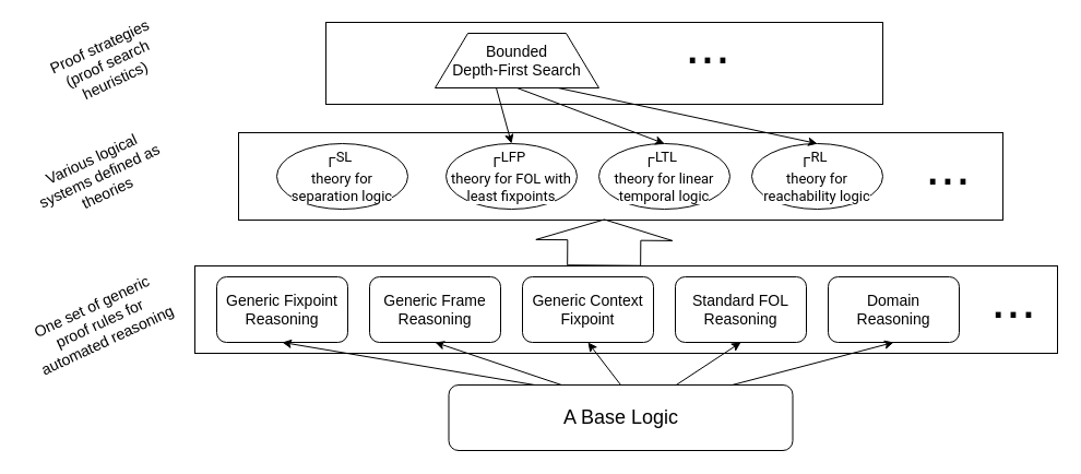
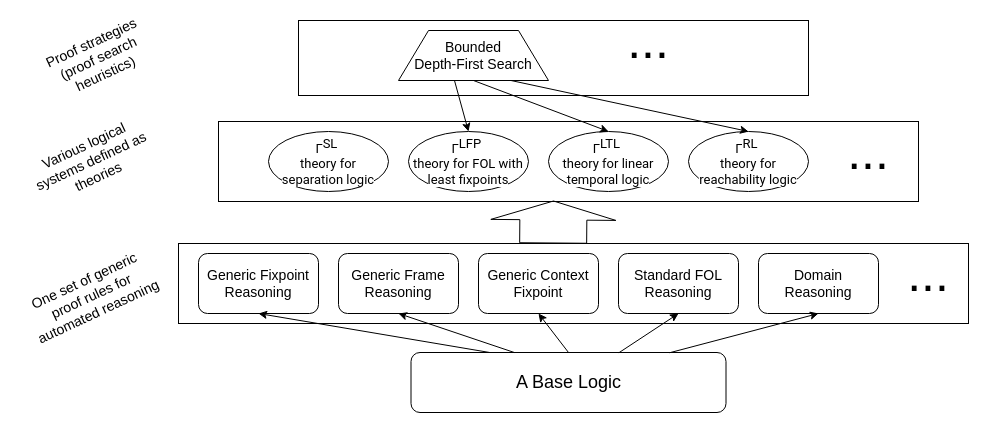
  <mxCell id="0" />
  <mxCell id="1" parent="0" />
  <mxCell id="2" value="&lt;font style=&quot;font-size: 18px&quot;&gt;A Base Logic&lt;/font&gt;" style="rounded=1;whiteSpace=wrap;html=1;" parent="1" vertex="1"><mxGeometry x="410.5" y="352" width="315" height="60" as="geometry" /></mxCell>
  <mxCell id="3" value="" style="group;fontSize=14;" parent="1" vertex="1" connectable="0"><mxGeometry x="178" y="243" width="790" height="80" as="geometry" /></mxCell>
  <mxCell id="4" value="" style="rounded=0;whiteSpace=wrap;html=1;" parent="3" vertex="1"><mxGeometry width="790" height="80" as="geometry" /></mxCell>
  <mxCell id="5" value="Standard FOL Reasoning" style="rounded=1;whiteSpace=wrap;html=1;fontSize=14;" parent="3" vertex="1"><mxGeometry x="440" y="10" width="120" height="60" as="geometry" /></mxCell>
  <mxCell id="6" value="Domain Reasoning" style="rounded=1;whiteSpace=wrap;html=1;fontSize=14;" parent="3" vertex="1"><mxGeometry x="580" y="10" width="120" height="60" as="geometry" /></mxCell>
  <mxCell id="7" value="Generic Fixpoint Reasoning" style="rounded=1;whiteSpace=wrap;html=1;fontSize=14;" parent="3" vertex="1"><mxGeometry x="20" y="10" width="120" height="60" as="geometry" /></mxCell>
  <mxCell id="8" value="Generic Context Fixpoint" style="rounded=1;whiteSpace=wrap;html=1;fontSize=14;" parent="3" vertex="1"><mxGeometry x="300" y="10" width="120" height="60" as="geometry" /></mxCell>
  <mxCell id="9" value="&lt;font style=&quot;font-size: 50px&quot;&gt;...&lt;/font&gt;" style="text;html=1;strokeColor=none;fillColor=none;align=center;verticalAlign=middle;whiteSpace=wrap;rounded=0;" parent="3" vertex="1"><mxGeometry x="730" y="20" width="40" height="20" as="geometry" /></mxCell>
  <mxCell id="10" value="Generic Frame Reasoning" style="rounded=1;whiteSpace=wrap;html=1;fontSize=14;" parent="3" vertex="1"><mxGeometry x="160" y="10" width="120" height="60" as="geometry" /></mxCell>
  <mxCell id="11" value="" style="group;fontSize=13;fontColor=#000000;" parent="1" vertex="1" connectable="0"><mxGeometry x="218" y="121" width="700" height="80" as="geometry" /></mxCell>
  <mxCell id="12" value="" style="rounded=0;whiteSpace=wrap;html=1;" parent="11" vertex="1"><mxGeometry width="700" height="80" as="geometry" /></mxCell>
- <mxCell id="13" value="&lt;span style=&quot;font-family: roboto, arial, sans-serif; font-size: 13px; text-align: left; white-space: normal; background-color: rgb(255, 255, 255);&quot;&gt;Γ&lt;sup style=&quot;font-size: 13px;&quot;&gt;SL&lt;/sup&gt;&amp;nbsp;&lt;br style=&quot;font-size: 13px;&quot;&gt;theory for separation logic&lt;br style=&quot;font-size: 13px;&quot;&gt;&lt;/span&gt;" style="ellipse;whiteSpace=wrap;html=1;fontSize=13;fontColor=#000000;" parent="11" vertex="1"><mxGeometry x="35" y="10" width="120" height="60" as="geometry" /></mxCell>
+ <mxCell id="13" value="&lt;span style=&quot;font-family: roboto, arial, sans-serif; font-size: 13px; text-align: left; white-space: normal; background-color: rgb(255, 255, 255);&quot;&gt;Γ&lt;sup style=&quot;font-size: 13px;&quot;&gt;SL&lt;/sup&gt;&amp;nbsp;&lt;br style=&quot;font-size: 13px;&quot;&gt;theory for separation logic&lt;br style=&quot;font-size: 13px;&quot;&gt;&lt;/span&gt;" style="ellipse;whiteSpace=wrap;html=1;fontSize=13;fontColor=#000000;" parent="11" vertex="1"><mxGeometry x="50" y="10" width="120" height="60" as="geometry" /></mxCell>
  <mxCell id="14" value="&lt;span style=&quot;font-family: roboto, arial, sans-serif; font-size: 13px; text-align: left; white-space: normal; background-color: rgb(255, 255, 255);&quot;&gt;Γ&lt;sup style=&quot;font-size: 13px;&quot;&gt;LFP&lt;/sup&gt;&amp;nbsp;&lt;br style=&quot;font-size: 13px;&quot;&gt;theory for FOL with least fixpoints&lt;br style=&quot;font-size: 13px;&quot;&gt;&lt;/span&gt;" style="ellipse;whiteSpace=wrap;html=1;fontSize=13;fontColor=#000000;" parent="11" vertex="1"><mxGeometry x="190" y="10" width="120" height="60" as="geometry" /></mxCell>
  <mxCell id="15" value="&lt;span style=&quot;font-family: roboto, arial, sans-serif; font-size: 13px; text-align: left; white-space: normal; background-color: rgb(255, 255, 255);&quot;&gt;Γ&lt;/span&gt;&lt;span style=&quot;font-family: roboto, arial, sans-serif; text-align: left; white-space: normal; background-color: rgb(255, 255, 255); font-size: 13px;&quot;&gt;&lt;sup style=&quot;font-size: 13px;&quot;&gt;LTL&lt;/sup&gt;&lt;/span&gt;&lt;span style=&quot;font-family: roboto, arial, sans-serif; text-align: left; white-space: normal; background-color: rgb(255, 255, 255); font-size: 13px;&quot;&gt;&lt;span style=&quot;font-size: 13px;&quot;&gt;&amp;nbsp;&lt;/span&gt;&lt;br style=&quot;font-size: 13px;&quot;&gt;&lt;span style=&quot;font-size: 13px;&quot;&gt;theory for linear temporal logic&lt;/span&gt;&lt;br style=&quot;font-size: 13px;&quot;&gt;&lt;/span&gt;" style="ellipse;whiteSpace=wrap;html=1;fontSize=13;fontColor=#000000;" parent="11" vertex="1"><mxGeometry x="330" y="10" width="120" height="60" as="geometry" /></mxCell>
  <mxCell id="16" value="&lt;span style=&quot;font-family: roboto, arial, sans-serif; font-size: 13px; text-align: left; white-space: normal; background-color: rgb(255, 255, 255);&quot;&gt;Γ&lt;/span&gt;&lt;span style=&quot;font-family: roboto, arial, sans-serif; text-align: left; white-space: normal; background-color: rgb(255, 255, 255); font-size: 13px;&quot;&gt;&lt;sup style=&quot;font-size: 13px;&quot;&gt;RL&lt;/sup&gt;&lt;/span&gt;&lt;span style=&quot;font-family: roboto, arial, sans-serif; text-align: left; white-space: normal; background-color: rgb(255, 255, 255); font-size: 13px;&quot;&gt;&lt;span style=&quot;font-size: 13px;&quot;&gt;&amp;nbsp;&lt;/span&gt;&lt;br style=&quot;font-size: 13px;&quot;&gt;&lt;span style=&quot;font-size: 13px;&quot;&gt;theory for reachability logic&lt;/span&gt;&lt;br style=&quot;font-size: 13px;&quot;&gt;&lt;/span&gt;" style="ellipse;whiteSpace=wrap;html=1;fontSize=13;fontColor=#000000;" parent="11" vertex="1"><mxGeometry x="470" y="10" width="120" height="60" as="geometry" /></mxCell>
  <mxCell id="17" value="&lt;font style=&quot;font-size: 50px&quot;&gt;...&lt;/font&gt;" style="text;html=1;strokeColor=none;fillColor=none;align=center;verticalAlign=middle;whiteSpace=wrap;rounded=0;" parent="11" vertex="1"><mxGeometry x="630" y="20" width="40" height="20" as="geometry" /></mxCell>
  <mxCell id="18" value="" style="group" parent="1" vertex="1" connectable="0"><mxGeometry x="298" y="20" width="510" height="75" as="geometry" /></mxCell>
  <mxCell id="19" value="" style="rounded=0;whiteSpace=wrap;html=1;" parent="18" vertex="1"><mxGeometry width="510" height="75" as="geometry" /></mxCell>
  <mxCell id="20" value="Bounded &lt;br style=&quot;font-size: 14px;&quot;&gt;Depth-First Search" style="shape=trapezoid;perimeter=trapezoidPerimeter;whiteSpace=wrap;html=1;fontSize=14;" parent="18" vertex="1"><mxGeometry x="100" y="10" width="150" height="50" as="geometry" /></mxCell>
  <mxCell id="21" value="&lt;font style=&quot;font-size: 50px&quot;&gt;...&lt;/font&gt;" style="text;html=1;strokeColor=none;fillColor=none;align=center;verticalAlign=middle;whiteSpace=wrap;rounded=0;" parent="18" vertex="1"><mxGeometry x="330" y="10" width="40" height="20" as="geometry" /></mxCell>
  <mxCell id="22" style="rounded=0;orthogonalLoop=1;jettySize=auto;html=1;exitX=0.66;exitY=0.004;exitDx=0;exitDy=0;entryX=0.5;entryY=1;entryDx=0;entryDy=0;exitPerimeter=0;" parent="1" source="2" target="5" edge="1"><mxGeometry relative="1" as="geometry" /></mxCell>
  <mxCell id="23" style="edgeStyle=none;rounded=0;orthogonalLoop=1;jettySize=auto;html=1;exitX=0.821;exitY=0.004;exitDx=0;exitDy=0;entryX=0.5;entryY=1;entryDx=0;entryDy=0;exitPerimeter=0;" parent="1" source="2" target="6" edge="1"><mxGeometry relative="1" as="geometry" /></mxCell>
  <mxCell id="24" style="edgeStyle=none;rounded=0;orthogonalLoop=1;jettySize=auto;html=1;exitX=0.25;exitY=0;exitDx=0;exitDy=0;entryX=0.5;entryY=1;entryDx=0;entryDy=0;" parent="1" source="2" target="7" edge="1"><mxGeometry relative="1" as="geometry" /></mxCell>
  <mxCell id="25" style="edgeStyle=none;rounded=0;orthogonalLoop=1;jettySize=auto;html=1;exitX=0.5;exitY=0;exitDx=0;exitDy=0;entryX=0.5;entryY=1;entryDx=0;entryDy=0;" parent="1" source="2" target="8" edge="1"><mxGeometry relative="1" as="geometry" /></mxCell>
  <mxCell id="26" style="edgeStyle=none;rounded=0;orthogonalLoop=1;jettySize=auto;html=1;exitX=0.328;exitY=0;exitDx=0;exitDy=0;entryX=0.5;entryY=1;entryDx=0;entryDy=0;exitPerimeter=0;" parent="1" source="2" target="10" edge="1"><mxGeometry relative="1" as="geometry" /></mxCell>
  <mxCell id="27" value="" style="shape=flexArrow;endArrow=classic;html=1;exitX=0.485;exitY=0.015;exitDx=0;exitDy=0;exitPerimeter=0;width=67;endSize=5.97;endWidth=57;" parent="1" edge="1"><mxGeometry width="50" height="50" relative="1" as="geometry"><mxPoint x="552.65" y="243" as="sourcePoint" /><mxPoint x="553" y="200" as="targetPoint" /></mxGeometry></mxCell>
  <mxCell id="28" value="One set of generic proof rules for automated reasoning" style="text;html=1;strokeColor=none;fillColor=none;align=center;verticalAlign=middle;whiteSpace=wrap;rounded=0;rotation=-25;fontSize=14;" parent="1" vertex="1"><mxGeometry x="20.81" y="285.68" width="140" height="20" as="geometry" /></mxCell>
  <mxCell id="29" style="edgeStyle=none;rounded=0;orthogonalLoop=1;jettySize=auto;html=1;exitX=0.373;exitY=0.997;exitDx=0;exitDy=0;entryX=0.5;entryY=0;entryDx=0;entryDy=0;exitPerimeter=0;" parent="1" source="20" target="14" edge="1"><mxGeometry relative="1" as="geometry" /></mxCell>
  <mxCell id="30" style="edgeStyle=none;rounded=0;orthogonalLoop=1;jettySize=auto;html=1;exitX=0.5;exitY=1;exitDx=0;exitDy=0;entryX=0.5;entryY=0;entryDx=0;entryDy=0;" parent="1" source="20" target="15" edge="1"><mxGeometry relative="1" as="geometry" /></mxCell>
  <mxCell id="31" style="edgeStyle=none;rounded=0;orthogonalLoop=1;jettySize=auto;html=1;exitX=0.75;exitY=1;exitDx=0;exitDy=0;entryX=0.5;entryY=0;entryDx=0;entryDy=0;" parent="1" source="20" target="16" edge="1"><mxGeometry relative="1" as="geometry" /></mxCell>
  <mxCell id="32" value="Various logical systems defined as theories" style="text;html=1;strokeColor=none;fillColor=none;align=center;verticalAlign=middle;whiteSpace=wrap;rounded=0;rotation=-25;fontSize=14;" parent="1" vertex="1"><mxGeometry x="20.81" y="151" width="140" height="20" as="geometry" /></mxCell>
  <mxCell id="33" value="Proof strategies (proof search heuristics)" style="text;html=1;strokeColor=none;fillColor=none;align=center;verticalAlign=middle;whiteSpace=wrap;rounded=0;rotation=-25;fontSize=14;" parent="1" vertex="1"><mxGeometry x="28" y="47.5" width="140" height="20" as="geometry" /></mxCell>
